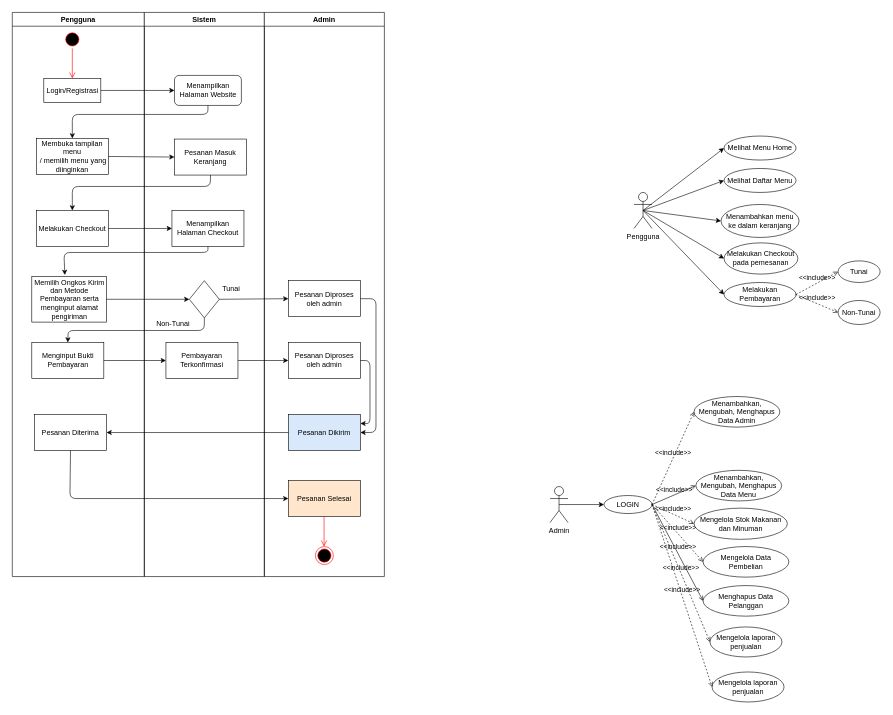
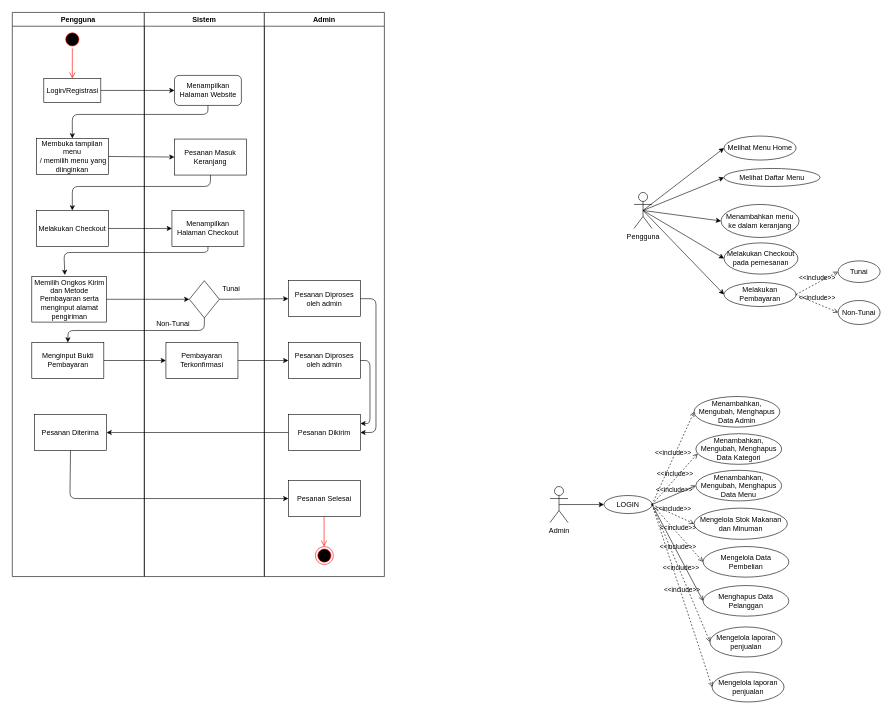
  <mxCell id="0" />
  <mxCell id="1" parent="0" />
  <mxCell id="2" value="Pengguna" style="shape=umlActor;verticalLabelPosition=bottom;verticalAlign=top;html=1;outlineConnect=0;" parent="1" vertex="1"><mxGeometry x="1056" y="320" width="30" height="60" as="geometry" /></mxCell>
  <mxCell id="3" value="Admin" style="shape=umlActor;verticalLabelPosition=bottom;verticalAlign=top;html=1;outlineConnect=0;" parent="1" vertex="1"><mxGeometry x="916" y="810" width="30" height="60" as="geometry" /></mxCell>
- <mxCell id="4" value="Melihat Daftar Menu" style="ellipse;whiteSpace=wrap;html=1;" parent="1" vertex="1"><mxGeometry x="1206" y="280" width="120" height="40" as="geometry" /></mxCell>
+ <mxCell id="4" value="Melihat Daftar Menu" style="ellipse;whiteSpace=wrap;html=1;" parent="1" vertex="1"><mxGeometry x="1206" y="280" width="160" height="30" as="geometry" /></mxCell>
  <mxCell id="5" value="Menambahkan menu ke dalam keranjang" style="ellipse;whiteSpace=wrap;html=1;" parent="1" vertex="1"><mxGeometry x="1201" y="340" width="130" height="55" as="geometry" /></mxCell>
  <mxCell id="6" value="Melakukan Checkout pada pemesanan" style="ellipse;whiteSpace=wrap;html=1;" parent="1" vertex="1"><mxGeometry x="1206" y="404" width="123" height="52" as="geometry" /></mxCell>
  <mxCell id="7" value="Melakukan Pembayaran" style="ellipse;whiteSpace=wrap;html=1;" parent="1" vertex="1"><mxGeometry x="1206" y="470" width="120" height="40" as="geometry" /></mxCell>
  <mxCell id="8" value="LOGIN" style="ellipse;whiteSpace=wrap;html=1;" parent="1" vertex="1"><mxGeometry x="1006" y="825" width="80" height="30" as="geometry" /></mxCell>
  <mxCell id="9" value="" style="endArrow=classic;html=1;exitX=0.5;exitY=0.5;exitDx=0;exitDy=0;exitPerimeter=0;entryX=0;entryY=0.5;entryDx=0;entryDy=0;" parent="1" source="3" target="8" edge="1"><mxGeometry width="50" height="50" relative="1" as="geometry"><mxPoint x="1286" y="1070" as="sourcePoint" /><mxPoint x="1336" y="1020" as="targetPoint" /></mxGeometry></mxCell>
  <mxCell id="10" value="Menambahkan, Mengubah, Menghapus Data Admin" style="ellipse;whiteSpace=wrap;html=1;" parent="1" vertex="1"><mxGeometry x="1156" y="660" width="143" height="51" as="geometry" /></mxCell>
  <mxCell id="11" value="Mengelola Stok Makanan dan Minuman" style="ellipse;whiteSpace=wrap;html=1;" parent="1" vertex="1"><mxGeometry x="1156" y="846" width="155.5" height="52" as="geometry" /></mxCell>
  <mxCell id="12" value="Mengelola laporan penjualan" style="ellipse;whiteSpace=wrap;html=1;" parent="1" vertex="1"><mxGeometry x="1186" y="1119" width="120" height="50" as="geometry" /></mxCell>
  <mxCell id="13" value="&amp;lt;&amp;lt;include&amp;gt;&amp;gt;" style="edgeStyle=none;html=1;endArrow=open;verticalAlign=bottom;dashed=1;labelBackgroundColor=none;exitX=1;exitY=0.5;exitDx=0;exitDy=0;entryX=0;entryY=0.5;entryDx=0;entryDy=0;" parent="1" source="8" target="10" edge="1"><mxGeometry width="160" relative="1" as="geometry"><mxPoint x="1226" y="740" as="sourcePoint" /><mxPoint x="1386" y="740" as="targetPoint" /></mxGeometry></mxCell>
+ <mxCell id="14" value="&amp;lt;&amp;lt;include&amp;gt;&amp;gt;" style="edgeStyle=none;html=1;endArrow=open;verticalAlign=bottom;dashed=1;labelBackgroundColor=none;exitX=1;exitY=0.5;exitDx=0;exitDy=0;entryX=0.021;entryY=0.647;entryDx=0;entryDy=0;entryPerimeter=0;" parent="1" source="8" target="60" edge="1"><mxGeometry width="160" relative="1" as="geometry"><mxPoint x="1226" y="740" as="sourcePoint" /><mxPoint x="1156" as="targetPoint" y="750" /></mxGeometry></mxCell>
  <mxCell id="15" value="&amp;lt;&amp;lt;include&amp;gt;&amp;gt;" style="edgeStyle=none;html=1;endArrow=open;verticalAlign=bottom;dashed=1;labelBackgroundColor=none;exitX=1;exitY=0.5;exitDx=0;exitDy=0;entryX=0;entryY=0.5;entryDx=0;entryDy=0;" parent="1" source="8" target="11" edge="1"><mxGeometry width="160" relative="1" as="geometry"><mxPoint x="1226" y="740" as="sourcePoint" /><mxPoint x="1386" y="740" as="targetPoint" /></mxGeometry></mxCell>
  <mxCell id="16" value="&amp;lt;&amp;lt;include&amp;gt;&amp;gt;" style="edgeStyle=none;html=1;endArrow=open;verticalAlign=bottom;dashed=1;labelBackgroundColor=none;exitX=1;exitY=0.5;exitDx=0;exitDy=0;entryX=0;entryY=0.5;entryDx=0;entryDy=0;" parent="1" source="8" target="12" edge="1"><mxGeometry width="160" relative="1" as="geometry"><mxPoint x="1226" y="740" as="sourcePoint" /><mxPoint x="1156" y="960" as="targetPoint" /></mxGeometry></mxCell>
  <mxCell id="17" value="Tunai" style="ellipse;whiteSpace=wrap;html=1;" parent="1" vertex="1"><mxGeometry x="1396" y="434" width="70" height="36" as="geometry" /></mxCell>
  <mxCell id="18" value="Non-Tunai" style="ellipse;whiteSpace=wrap;html=1;" parent="1" vertex="1"><mxGeometry x="1396" y="500" width="70" height="40" as="geometry" /></mxCell>
  <mxCell id="19" value="&amp;lt;&amp;lt;include&amp;gt;&amp;gt;" style="edgeStyle=none;html=1;endArrow=open;verticalAlign=bottom;dashed=1;labelBackgroundColor=none;exitX=1;exitY=0.5;exitDx=0;exitDy=0;entryX=0;entryY=0.5;entryDx=0;entryDy=0;" parent="1" source="7" target="17" edge="1"><mxGeometry width="160" relative="1" as="geometry"><mxPoint x="1316" y="370" as="sourcePoint" /><mxPoint x="1476" y="370" as="targetPoint" /></mxGeometry></mxCell>
  <mxCell id="20" value="&amp;lt;&amp;lt;include&amp;gt;&amp;gt;" style="edgeStyle=none;html=1;endArrow=open;verticalAlign=bottom;dashed=1;labelBackgroundColor=none;entryX=0;entryY=0.5;entryDx=0;entryDy=0;" parent="1" target="18" edge="1"><mxGeometry width="160" relative="1" as="geometry"><mxPoint x="1325" y="490" as="sourcePoint" /><mxPoint x="1476" y="370" as="targetPoint" /></mxGeometry></mxCell>
  <mxCell id="21" value="Pengguna" style="swimlane;" parent="1" vertex="1"><mxGeometry x="20" y="20" width="220" height="940" as="geometry" /></mxCell>
  <mxCell id="22" value="" style="ellipse;html=1;shape=startState;fillColor=#000000;strokeColor=#ff0000;" parent="21" vertex="1"><mxGeometry x="85" y="30" width="30" height="30" as="geometry" /></mxCell>
  <mxCell id="23" value="" style="edgeStyle=orthogonalEdgeStyle;html=1;verticalAlign=bottom;endArrow=open;endSize=8;strokeColor=#ff0000;" parent="21" source="22" edge="1"><mxGeometry relative="1" as="geometry"><mxPoint x="100" y="110" as="targetPoint" /></mxGeometry></mxCell>
  <mxCell id="24" value="Login/Registrasi" style="html=1;" parent="21" vertex="1"><mxGeometry x="52.5" y="110" width="95" height="40" as="geometry" /></mxCell>
  <mxCell id="25" value="Membuka tampilan menu&lt;br&gt;&amp;nbsp;/ memilih menu yang diinginkan" style="rounded=0;whiteSpace=wrap;html=1;" parent="21" vertex="1"><mxGeometry x="40" y="210" width="120" height="60" as="geometry" /></mxCell>
  <mxCell id="26" value="Melakukan Checkout" style="rounded=0;whiteSpace=wrap;html=1;" parent="21" vertex="1"><mxGeometry x="40" y="330" width="120" height="60" as="geometry" /></mxCell>
  <mxCell id="27" value="Memilih Ongkos Kirim dan Metode Pembayaran serta menginput alamat pengiriman" style="rounded=0;whiteSpace=wrap;html=1;" parent="21" vertex="1"><mxGeometry x="32.5" y="440" width="124.5" height="76" as="geometry" /></mxCell>
  <mxCell id="28" value="Menginput Bukti Pembayaran" style="rounded=0;whiteSpace=wrap;html=1;" vertex="1" parent="21"><mxGeometry x="32.5" y="550" width="120" height="60" as="geometry" /></mxCell>
  <mxCell id="29" value="Pesanan Diterima" style="rounded=0;whiteSpace=wrap;html=1;" vertex="1" parent="21"><mxGeometry x="37" y="670" width="120" height="60" as="geometry" /></mxCell>
  <mxCell id="30" value="Sistem" style="swimlane;" parent="1" vertex="1"><mxGeometry x="240" y="20" width="200" height="940" as="geometry" /></mxCell>
  <mxCell id="31" value="Menampilkan &lt;br&gt;Halaman Website" style="html=1;rounded=1;" parent="30" vertex="1"><mxGeometry x="50.25" y="105" width="111.5" height="50" as="geometry" /></mxCell>
  <mxCell id="32" value="Pesanan Masuk Keranjang" style="rounded=0;whiteSpace=wrap;html=1;" parent="30" vertex="1"><mxGeometry x="50.25" y="211" width="120" height="60" as="geometry" /></mxCell>
  <mxCell id="33" value="Menampilkan Halaman Checkout" style="rounded=0;whiteSpace=wrap;html=1;" parent="30" vertex="1"><mxGeometry x="46" y="330" width="120" height="60" as="geometry" /></mxCell>
  <mxCell id="34" value="" style="rhombus;whiteSpace=wrap;html=1;" vertex="1" parent="30"><mxGeometry x="75" y="447" width="50" height="62" as="geometry" /></mxCell>
  <mxCell id="35" value="Tunai" style="text;html=1;strokeColor=none;fillColor=none;align=center;verticalAlign=middle;whiteSpace=wrap;rounded=0;" vertex="1" parent="30"><mxGeometry x="125" y="450" width="40" height="20" as="geometry" /></mxCell>
  <mxCell id="36" value="Non-Tunai" style="text;html=1;strokeColor=none;fillColor=none;align=center;verticalAlign=middle;whiteSpace=wrap;rounded=0;" vertex="1" parent="30"><mxGeometry x="16" y="509" width="64" height="20" as="geometry" /></mxCell>
  <mxCell id="37" value="Pembayaran Terkonfirmasi" style="rounded=0;whiteSpace=wrap;html=1;" vertex="1" parent="30"><mxGeometry x="36" y="550" width="120" height="60" as="geometry" /></mxCell>
  <mxCell id="38" value="Admin" style="swimlane;" parent="1" vertex="1"><mxGeometry x="440" y="20" width="200" height="940" as="geometry" /></mxCell>
  <mxCell id="39" value="Pesanan Diproses oleh admin" style="rounded=0;whiteSpace=wrap;html=1;" vertex="1" parent="38"><mxGeometry x="40" y="447" width="120" height="60" as="geometry" /></mxCell>
  <mxCell id="40" value="Pesanan Diproses oleh admin" style="rounded=0;whiteSpace=wrap;html=1;" vertex="1" parent="38"><mxGeometry x="40" y="550" width="120" height="60" as="geometry" /></mxCell>
- <mxCell id="41" value="Pesanan Dikirim" style="rounded=0;whiteSpace=wrap;html=1;fillColor=#dae8fc;" vertex="1" parent="38"><mxGeometry x="40" y="670" width="120" height="60" as="geometry" /></mxCell>
- <mxCell id="42" value="Pesanan Selesai" style="rounded=0;whiteSpace=wrap;html=1;fillColor=#ffe6cc;" vertex="1" parent="38"><mxGeometry x="40" y="780" width="120" height="60" as="geometry" /></mxCell>
+ <mxCell id="41" value="Pesanan Dikirim" style="rounded=0;whiteSpace=wrap;html=1;" vertex="1" parent="38"><mxGeometry x="40" y="670" width="120" height="60" as="geometry" /></mxCell>
+ <mxCell id="42" value="Pesanan Selesai" style="rounded=0;whiteSpace=wrap;html=1;" vertex="1" parent="38"><mxGeometry x="40" y="780" width="120" height="60" as="geometry" /></mxCell>
  <mxCell id="43" value="" style="endArrow=classic;html=1;exitX=1;exitY=0.5;exitDx=0;exitDy=0;entryX=1;entryY=0.5;entryDx=0;entryDy=0;" edge="1" parent="38" source="39" target="41"><mxGeometry width="50" height="50" relative="1" as="geometry"><mxPoint x="-4" y="620" as="sourcePoint" /><mxPoint x="164" y="708" as="targetPoint" /><Array as="points"><mxPoint x="186" y="477" /><mxPoint x="186" y="700" /></Array></mxGeometry></mxCell>
  <mxCell id="44" value="" style="endArrow=classic;html=1;exitX=1;exitY=0.5;exitDx=0;exitDy=0;entryX=1;entryY=0.25;entryDx=0;entryDy=0;" edge="1" parent="38" source="40" target="41"><mxGeometry width="50" height="50" relative="1" as="geometry"><mxPoint x="-4" y="620" as="sourcePoint" /><mxPoint x="46" y="570" as="targetPoint" /><Array as="points"><mxPoint x="176" y="580" /><mxPoint x="176" y="685" /></Array></mxGeometry></mxCell>
  <mxCell id="45" value="" style="ellipse;html=1;shape=endState;fillColor=#000000;strokeColor=#ff0000;" vertex="1" parent="38"><mxGeometry x="85" y="890" width="30" height="30" as="geometry" /></mxCell>
  <mxCell id="46" value="" style="edgeStyle=orthogonalEdgeStyle;html=1;verticalAlign=bottom;endArrow=open;endSize=8;strokeColor=#ff0000;" edge="1" parent="38" source="42"><mxGeometry relative="1" as="geometry"><mxPoint x="99.5" y="890" as="targetPoint" /><mxPoint x="99.5" y="840" as="sourcePoint" /></mxGeometry></mxCell>
  <mxCell id="47" value="" style="endArrow=classic;html=1;exitX=1;exitY=0.5;exitDx=0;exitDy=0;entryX=0;entryY=0.5;entryDx=0;entryDy=0;" parent="1" source="24" target="31" edge="1"><mxGeometry width="50" height="50" relative="1" as="geometry"><mxPoint x="296" y="370" as="sourcePoint" /><mxPoint x="346" y="320" as="targetPoint" /></mxGeometry></mxCell>
  <mxCell id="48" value="" style="endArrow=classic;html=1;exitX=0.5;exitY=1;exitDx=0;exitDy=0;entryX=0.5;entryY=0;entryDx=0;entryDy=0;" parent="1" source="31" target="25" edge="1"><mxGeometry width="50" height="50" relative="1" as="geometry"><mxPoint x="296" y="370" as="sourcePoint" /><mxPoint x="346" y="320" as="targetPoint" /><Array as="points"><mxPoint x="346" y="190" /><mxPoint x="120" y="190" /></Array></mxGeometry></mxCell>
  <mxCell id="49" value="" style="endArrow=classic;html=1;exitX=1;exitY=0.5;exitDx=0;exitDy=0;entryX=0;entryY=0.5;entryDx=0;entryDy=0;" parent="1" source="25" target="32" edge="1"><mxGeometry width="50" height="50" relative="1" as="geometry"><mxPoint x="296" y="370" as="sourcePoint" /><mxPoint x="346" y="320" as="targetPoint" /></mxGeometry></mxCell>
  <mxCell id="50" value="" style="endArrow=classic;html=1;exitX=0.5;exitY=1;exitDx=0;exitDy=0;entryX=0.5;entryY=0;entryDx=0;entryDy=0;" parent="1" source="32" target="26" edge="1"><mxGeometry width="50" height="50" relative="1" as="geometry"><mxPoint x="296" y="370" as="sourcePoint" /><mxPoint x="346" y="320" as="targetPoint" /><Array as="points"><mxPoint x="350" y="310" /><mxPoint x="120" y="310" /></Array></mxGeometry></mxCell>
  <mxCell id="51" value="" style="endArrow=classic;html=1;exitX=1;exitY=0.5;exitDx=0;exitDy=0;entryX=0;entryY=0.5;entryDx=0;entryDy=0;" parent="1" source="26" target="33" edge="1"><mxGeometry width="50" height="50" relative="1" as="geometry"><mxPoint x="296" y="370" as="sourcePoint" /><mxPoint x="346" y="320" as="targetPoint" /></mxGeometry></mxCell>
  <mxCell id="52" value="" style="endArrow=classic;html=1;exitX=0.5;exitY=1;exitDx=0;exitDy=0;entryX=0.442;entryY=-0.033;entryDx=0;entryDy=0;entryPerimeter=0;" parent="1" source="33" target="27" edge="1"><mxGeometry width="50" height="50" relative="1" as="geometry"><mxPoint x="531" y="410" as="sourcePoint" /><mxPoint x="336" y="490" as="targetPoint" /><Array as="points"><mxPoint x="346" y="420" /><mxPoint x="106" y="420" /></Array></mxGeometry></mxCell>
  <mxCell id="53" value="" style="endArrow=classic;html=1;exitX=1;exitY=0.5;exitDx=0;exitDy=0;entryX=0;entryY=0.5;entryDx=0;entryDy=0;" parent="1" source="27" target="34" edge="1"><mxGeometry width="50" height="50" relative="1" as="geometry"><mxPoint x="296" y="350" as="sourcePoint" /><mxPoint x="278" y="498" as="targetPoint" /></mxGeometry></mxCell>
  <mxCell id="54" value="Melihat Menu Home" style="ellipse;whiteSpace=wrap;html=1;" vertex="1" parent="1"><mxGeometry x="1206" y="226" width="120" height="40" as="geometry" /></mxCell>
  <mxCell id="55" value="" style="endArrow=classic;html=1;exitX=0.5;exitY=0.5;exitDx=0;exitDy=0;exitPerimeter=0;entryX=0;entryY=0.5;entryDx=0;entryDy=0;" edge="1" parent="1" source="2" target="54"><mxGeometry width="50" height="50" relative="1" as="geometry"><mxPoint x="1189" y="641" as="sourcePoint" /><mxPoint x="1239" y="591" as="targetPoint" /></mxGeometry></mxCell>
  <mxCell id="56" value="" style="endArrow=classic;html=1;entryX=0;entryY=0.5;entryDx=0;entryDy=0;exitX=0.5;exitY=0.5;exitDx=0;exitDy=0;exitPerimeter=0;" edge="1" parent="1" source="2" target="4"><mxGeometry width="50" height="50" relative="1" as="geometry"><mxPoint x="1020" y="336" as="sourcePoint" /><mxPoint x="1239" y="591" as="targetPoint" /></mxGeometry></mxCell>
  <mxCell id="57" value="" style="endArrow=classic;html=1;exitX=0.5;exitY=0.5;exitDx=0;exitDy=0;exitPerimeter=0;entryX=0;entryY=0.5;entryDx=0;entryDy=0;" edge="1" parent="1" source="2" target="5"><mxGeometry width="50" height="50" relative="1" as="geometry"><mxPoint x="1189" y="641" as="sourcePoint" /><mxPoint x="1239" y="591" as="targetPoint" /></mxGeometry></mxCell>
  <mxCell id="58" value="" style="endArrow=classic;html=1;exitX=0.5;exitY=0.5;exitDx=0;exitDy=0;exitPerimeter=0;entryX=0;entryY=0.5;entryDx=0;entryDy=0;" edge="1" parent="1" source="2" target="6"><mxGeometry width="50" height="50" relative="1" as="geometry"><mxPoint x="1189" y="641" as="sourcePoint" /><mxPoint x="1239" y="591" as="targetPoint" /></mxGeometry></mxCell>
  <mxCell id="59" value="" style="endArrow=classic;html=1;exitX=0.5;exitY=0.5;exitDx=0;exitDy=0;exitPerimeter=0;entryX=0;entryY=0.5;entryDx=0;entryDy=0;" edge="1" parent="1" source="2" target="7"><mxGeometry width="50" height="50" relative="1" as="geometry"><mxPoint x="1189" y="641" as="sourcePoint" /><mxPoint x="1239" y="591" as="targetPoint" /></mxGeometry></mxCell>
+ <mxCell id="60" value="Menambahkan, Mengubah, Menghapus Data Kategori" style="ellipse;whiteSpace=wrap;html=1;" vertex="1" parent="1"><mxGeometry x="1159" y="722" width="143" height="51" as="geometry" /></mxCell>
  <mxCell id="61" value="Menambahkan, Mengubah, Menghapus Data Menu" style="ellipse;whiteSpace=wrap;html=1;" vertex="1" parent="1"><mxGeometry x="1159" y="783" width="143" height="51" as="geometry" /></mxCell>
  <mxCell id="62" value="Mengelola Data Pembelian" style="ellipse;whiteSpace=wrap;html=1;" vertex="1" parent="1"><mxGeometry x="1171" y="910" width="143" height="51" as="geometry" /></mxCell>
  <mxCell id="63" value="Menghapus Data Pelanggan" style="ellipse;whiteSpace=wrap;html=1;" vertex="1" parent="1"><mxGeometry x="1171" y="975" width="143" height="51" as="geometry" /></mxCell>
  <mxCell id="64" value="Mengelola laporan penjualan" style="ellipse;whiteSpace=wrap;html=1;" vertex="1" parent="1"><mxGeometry x="1182.5" y="1044" width="120" height="50" as="geometry" /></mxCell>
  <mxCell id="65" value="&amp;lt;&amp;lt;include&amp;gt;&amp;gt;" style="edgeStyle=none;html=1;endArrow=open;verticalAlign=bottom;dashed=0;labelBackgroundColor=none;exitX=1;exitY=0.5;exitDx=0;exitDy=0;entryX=0;entryY=0.5;entryDx=0;entryDy=0;" edge="1" parent="1" source="8" target="61"><mxGeometry width="160" relative="1" as="geometry"><mxPoint x="1283" y="802" as="sourcePoint" /><mxPoint x="1443" y="802" as="targetPoint" /></mxGeometry></mxCell>
  <mxCell id="66" value="&amp;lt;&amp;lt;include&amp;gt;&amp;gt;" style="edgeStyle=none;html=1;endArrow=open;verticalAlign=bottom;dashed=1;labelBackgroundColor=none;exitX=1;exitY=0.5;exitDx=0;exitDy=0;entryX=0;entryY=0.5;entryDx=0;entryDy=0;" edge="1" parent="1" source="8" target="62"><mxGeometry width="160" relative="1" as="geometry"><mxPoint x="1283" y="802" as="sourcePoint" /><mxPoint x="1425" y="982" as="targetPoint" /></mxGeometry></mxCell>
  <mxCell id="67" value="&amp;lt;&amp;lt;include&amp;gt;&amp;gt;" style="edgeStyle=none;html=1;endArrow=open;verticalAlign=bottom;dashed=1;labelBackgroundColor=none;exitX=1;exitY=0.5;exitDx=0;exitDy=0;entryX=0;entryY=0.5;entryDx=0;entryDy=0;" edge="1" parent="1" source="8" target="64"><mxGeometry width="160" relative="1" as="geometry"><mxPoint x="1283" y="802" as="sourcePoint" /><mxPoint x="1443" y="802" as="targetPoint" /></mxGeometry></mxCell>
  <mxCell id="68" value="&amp;lt;&amp;lt;include&amp;gt;&amp;gt;" style="edgeStyle=none;html=1;endArrow=open;verticalAlign=bottom;dashed=0;labelBackgroundColor=none;exitX=1;exitY=0.5;exitDx=0;exitDy=0;entryX=0;entryY=0.5;entryDx=0;entryDy=0;" edge="1" parent="1" source="8" target="63"><mxGeometry width="160" relative="1" as="geometry"><mxPoint x="1283" y="802" as="sourcePoint" /><mxPoint x="1443" y="802" as="targetPoint" /></mxGeometry></mxCell>
  <mxCell id="69" value="" style="endArrow=classic;html=1;exitX=1;exitY=0.5;exitDx=0;exitDy=0;entryX=0;entryY=0.5;entryDx=0;entryDy=0;" edge="1" parent="1" source="34" target="39"><mxGeometry width="50" height="50" relative="1" as="geometry"><mxPoint x="436" y="560" as="sourcePoint" /><mxPoint x="486" y="510" as="targetPoint" /></mxGeometry></mxCell>
  <mxCell id="70" value="" style="endArrow=classic;html=1;exitX=0.5;exitY=1;exitDx=0;exitDy=0;entryX=0.5;entryY=0;entryDx=0;entryDy=0;" edge="1" parent="1" source="34" target="28"><mxGeometry width="50" height="50" relative="1" as="geometry"><mxPoint x="436" y="560" as="sourcePoint" /><mxPoint x="486" y="510" as="targetPoint" /><Array as="points"><mxPoint x="340" y="550" /><mxPoint x="113" y="550" /></Array></mxGeometry></mxCell>
  <mxCell id="71" value="" style="endArrow=classic;html=1;exitX=1;exitY=0.5;exitDx=0;exitDy=0;" edge="1" parent="1" source="28" target="37"><mxGeometry width="50" height="50" relative="1" as="geometry"><mxPoint x="436" y="440" as="sourcePoint" /><mxPoint x="486" y="390" as="targetPoint" /></mxGeometry></mxCell>
  <mxCell id="72" value="" style="endArrow=classic;html=1;exitX=1;exitY=0.5;exitDx=0;exitDy=0;entryX=0;entryY=0.5;entryDx=0;entryDy=0;" edge="1" parent="1" source="37" target="40"><mxGeometry width="50" height="50" relative="1" as="geometry"><mxPoint x="436" y="440" as="sourcePoint" /><mxPoint x="486" y="390" as="targetPoint" /></mxGeometry></mxCell>
  <mxCell id="73" value="" style="endArrow=classic;html=1;exitX=0;exitY=0.5;exitDx=0;exitDy=0;" edge="1" parent="1" source="41" target="29"><mxGeometry width="50" height="50" relative="1" as="geometry"><mxPoint x="436" y="740" as="sourcePoint" /><mxPoint x="486" y="690" as="targetPoint" /></mxGeometry></mxCell>
  <mxCell id="74" value="" style="endArrow=classic;html=1;exitX=0.5;exitY=1;exitDx=0;exitDy=0;entryX=0;entryY=0.5;entryDx=0;entryDy=0;" edge="1" parent="1" source="29" target="42"><mxGeometry width="50" height="50" relative="1" as="geometry"><mxPoint x="436" y="740" as="sourcePoint" /><mxPoint x="486" y="690" as="targetPoint" /><Array as="points"><mxPoint y="830" x="116" /></Array></mxGeometry></mxCell>
